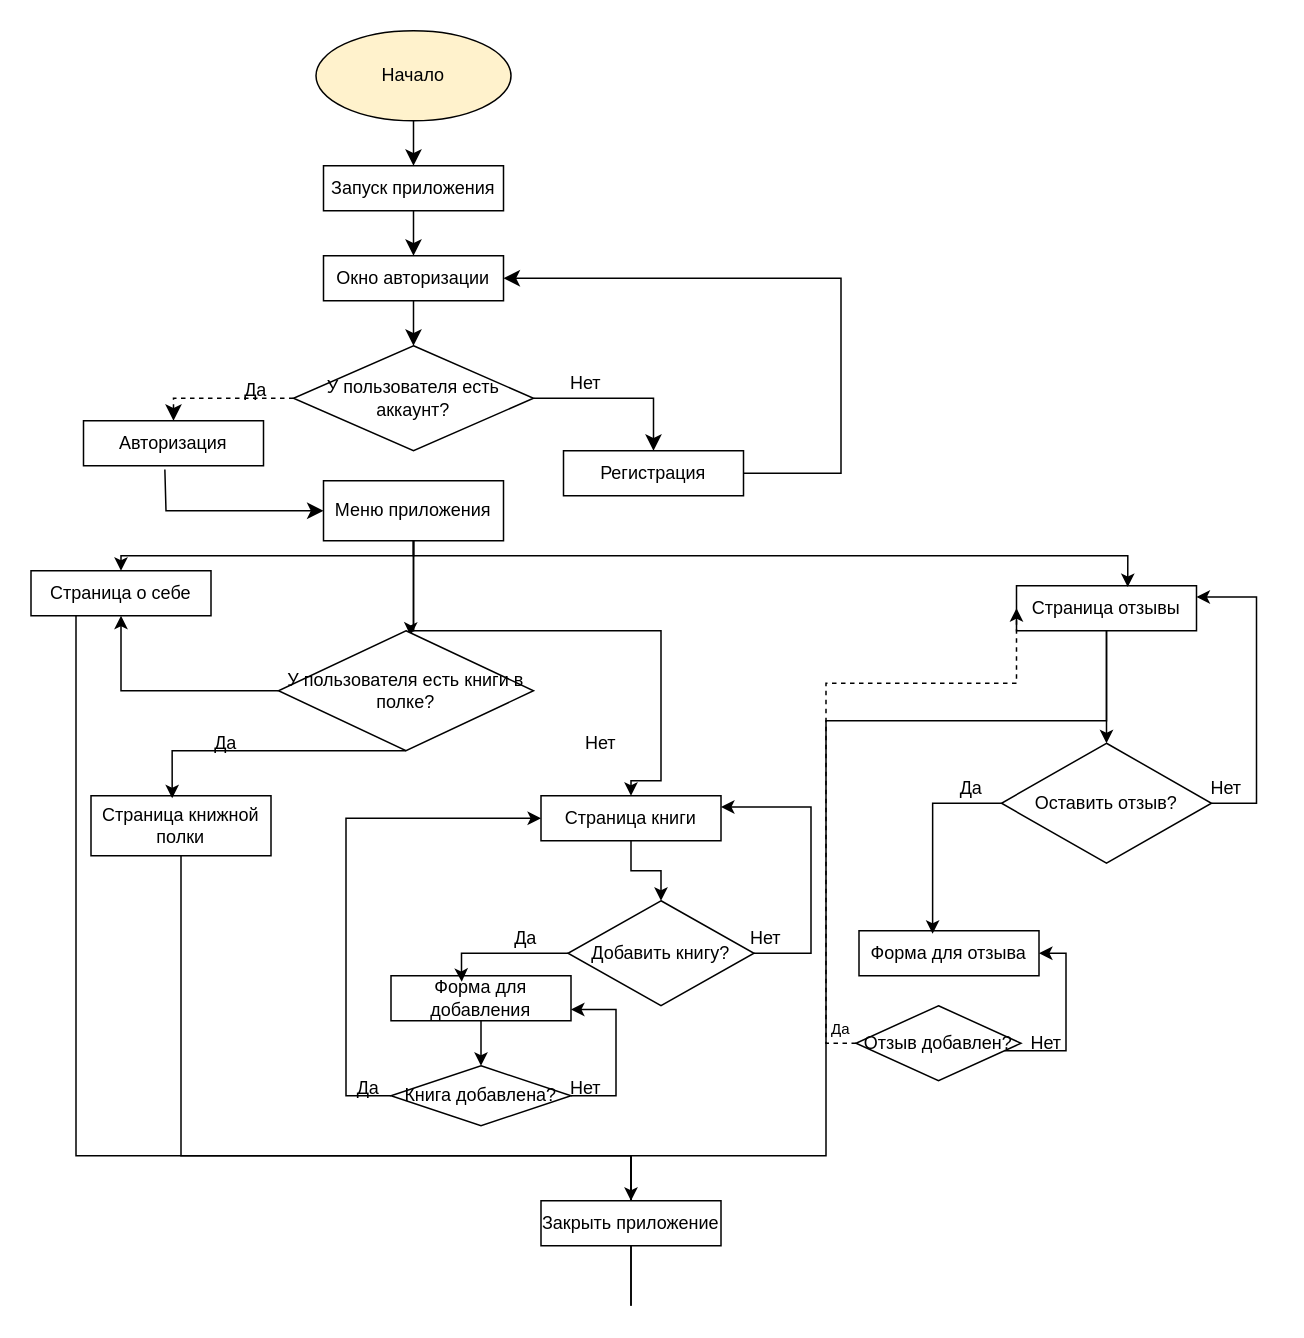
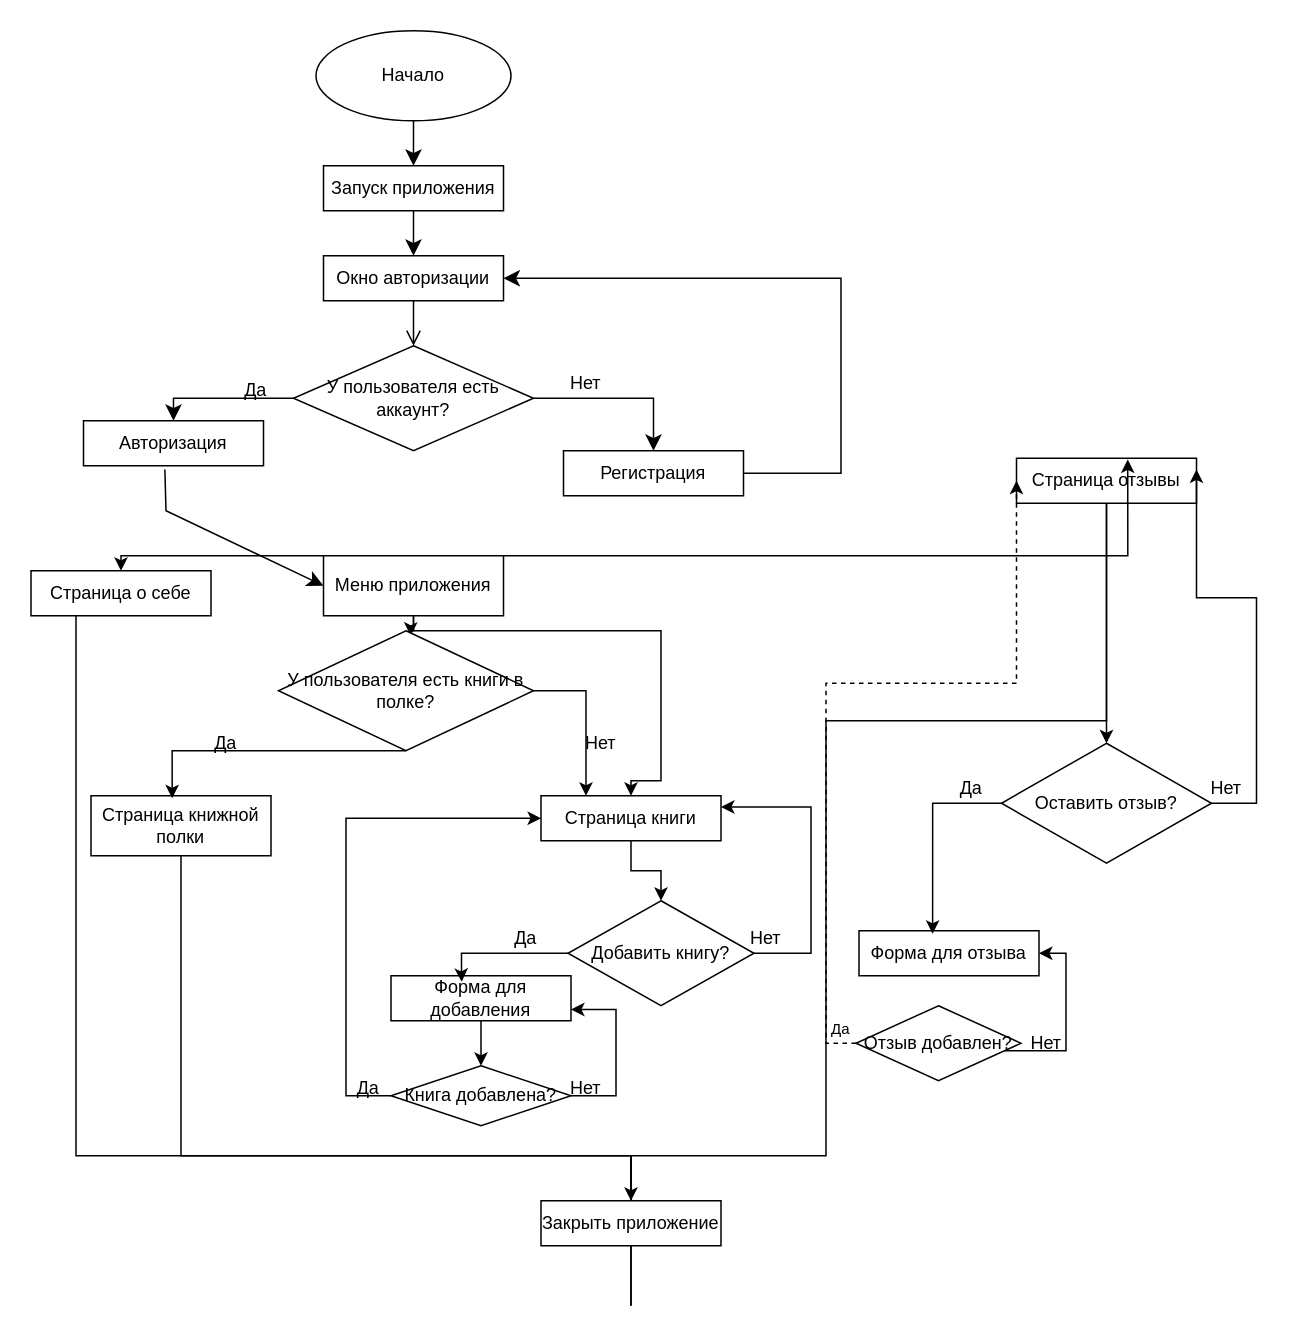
  <mxCell id="0" />
  <mxCell id="1" parent="0" />
  <mxCell id="2" style="edgeStyle=none;curved=1;rounded=0;orthogonalLoop=1;jettySize=auto;html=1;fontSize=12;startSize=8;endSize=8;" parent="1" source="3" target="5" edge="1"><mxGeometry relative="1" as="geometry" /></mxCell>
- <mxCell id="3" value="&lt;font&gt;Начало&lt;/font&gt;" style="ellipse;whiteSpace=wrap;html=1;fillColor=#fff2cc;" parent="1" vertex="1"><mxGeometry x="210" width="130" height="60" as="geometry" y="20" /></mxCell>
+ <mxCell id="3" value="&lt;font&gt;Начало&lt;/font&gt;" style="ellipse;whiteSpace=wrap;html=1;" parent="1" vertex="1"><mxGeometry x="210" width="130" height="60" as="geometry" y="20" /></mxCell>
  <mxCell id="4" style="edgeStyle=none;curved=1;rounded=0;orthogonalLoop=1;jettySize=auto;html=1;entryX=0.5;entryY=0;entryDx=0;entryDy=0;fontSize=12;startSize=8;endSize=8;" parent="1" source="5" target="15" edge="1"><mxGeometry relative="1" as="geometry" /></mxCell>
  <mxCell id="5" value="&lt;font&gt;Запуск приложения&lt;/font&gt;" style="rounded=0;whiteSpace=wrap;html=1;" parent="1" vertex="1"><mxGeometry x="215" y="110" width="120" height="30" as="geometry" /></mxCell>
- <mxCell id="6" style="rounded=0;orthogonalLoop=1;jettySize=auto;html=1;entryX=0.5;entryY=0;entryDx=0;entryDy=0;fontSize=12;startSize=8;endSize=8;dashed=1;" parent="1" source="8" target="10" edge="1"><mxGeometry relative="1" as="geometry"><Array as="points"><mxPoint x="115" y="265" /></Array></mxGeometry></mxCell>
+ <mxCell id="6" style="rounded=0;orthogonalLoop=1;jettySize=auto;html=1;entryX=0.5;entryY=0;entryDx=0;entryDy=0;fontSize=12;startSize=8;endSize=8;" parent="1" source="8" target="10" edge="1"><mxGeometry relative="1" as="geometry"><Array as="points"><mxPoint x="115" y="265" /></Array></mxGeometry></mxCell>
  <mxCell id="7" style="rounded=0;orthogonalLoop=1;jettySize=auto;html=1;entryX=0.5;entryY=0;entryDx=0;entryDy=0;fontSize=12;startSize=8;endSize=8;" parent="1" source="8" target="13" edge="1"><mxGeometry relative="1" as="geometry"><Array as="points"><mxPoint x="435" y="265" /></Array></mxGeometry></mxCell>
  <mxCell id="8" value="&lt;font&gt;У пользователя есть аккаунт?&lt;/font&gt;" style="rhombus;whiteSpace=wrap;html=1;" parent="1" vertex="1"><mxGeometry x="195" y="230" width="160" height="70" as="geometry" /></mxCell>
  <mxCell id="9" style="edgeStyle=none;curved=0;rounded=0;orthogonalLoop=1;jettySize=auto;html=1;entryX=0;entryY=0.5;entryDx=0;entryDy=0;fontSize=12;startSize=8;endSize=8;exitX=0.452;exitY=1.082;exitDx=0;exitDy=0;exitPerimeter=0;" parent="1" source="10" target="19" edge="1"><mxGeometry relative="1" as="geometry"><Array as="points"><mxPoint x="110" y="340" /></Array></mxGeometry></mxCell>
  <mxCell id="10" value="Авторизация" style="rounded=0;whiteSpace=wrap;html=1;" parent="1" vertex="1"><mxGeometry x="55" y="280" width="120" height="30" as="geometry" /></mxCell>
  <mxCell id="11" style="rounded=0;orthogonalLoop=1;jettySize=auto;html=1;entryX=1;entryY=0.25;entryDx=0;entryDy=0;fontSize=12;startSize=8;endSize=8;strokeColor=none;" parent="1" source="13" target="15" edge="1"><mxGeometry relative="1" as="geometry"><Array as="points"><mxPoint x="540" y="310" /><mxPoint x="540" y="178" /></Array></mxGeometry></mxCell>
  <mxCell id="12" style="edgeStyle=none;curved=0;rounded=0;orthogonalLoop=1;jettySize=auto;html=1;entryX=1;entryY=0.5;entryDx=0;entryDy=0;fontSize=12;startSize=8;endSize=8;" parent="1" source="13" target="15" edge="1"><mxGeometry relative="1" as="geometry"><Array as="points"><mxPoint x="560" y="315" /><mxPoint x="560" y="185" /></Array></mxGeometry></mxCell>
  <mxCell id="13" value="Регистрация" style="rounded=0;whiteSpace=wrap;html=1;" parent="1" vertex="1"><mxGeometry x="375" y="300" width="120" height="30" as="geometry" /></mxCell>
- <mxCell id="14" value="" style="edgeStyle=none;curved=1;rounded=0;orthogonalLoop=1;jettySize=auto;html=1;fontSize=12;startSize=8;endSize=8;" parent="1" source="15" target="8" edge="1"><mxGeometry relative="1" as="geometry" /></mxCell>
+ <mxCell id="14" value="" style="edgeStyle=none;curved=1;rounded=0;orthogonalLoop=1;jettySize=auto;html=1;fontSize=12;startSize=8;endSize=8;endArrow=open;" parent="1" source="15" target="8" edge="1"><mxGeometry relative="1" as="geometry" /></mxCell>
  <mxCell id="15" value="Окно авторизации" style="rounded=0;whiteSpace=wrap;html=1;" parent="1" vertex="1"><mxGeometry x="215" y="170" width="120" height="30" as="geometry" /></mxCell>
  <mxCell id="16" style="edgeStyle=orthogonalEdgeStyle;rounded=0;orthogonalLoop=1;jettySize=auto;html=1;entryX=0.5;entryY=0;entryDx=0;entryDy=0;" edge="1" parent="1" source="19" target="21"><mxGeometry relative="1" as="geometry"><Array as="points"><mxPoint x="275" y="370" /><mxPoint x="80" y="370" /></Array></mxGeometry></mxCell>
  <mxCell id="17" style="edgeStyle=orthogonalEdgeStyle;rounded=0;orthogonalLoop=1;jettySize=auto;html=1;entryX=0.5;entryY=0;entryDx=0;entryDy=0;" edge="1" parent="1" source="19" target="26"><mxGeometry relative="1" as="geometry"><Array as="points"><mxPoint x="275" y="420" /><mxPoint x="440" y="420" /><mxPoint x="440" y="520" /></Array></mxGeometry></mxCell>
  <mxCell id="18" style="edgeStyle=orthogonalEdgeStyle;rounded=0;orthogonalLoop=1;jettySize=auto;html=1;entryX=0.518;entryY=0.042;entryDx=0;entryDy=0;entryPerimeter=0;" edge="1" parent="1" source="19" target="28"><mxGeometry relative="1" as="geometry"><Array as="points"><mxPoint x="275" y="420" /><mxPoint x="273" y="420" /></Array></mxGeometry></mxCell>
- <mxCell id="19" value="Меню приложения" style="rounded=0;whiteSpace=wrap;html=1;" parent="1" vertex="1"><mxGeometry x="215" y="320" width="120" height="40" as="geometry" /></mxCell>
+ <mxCell id="19" value="Меню приложения" style="rounded=0;whiteSpace=wrap;html=1;" parent="1" vertex="1"><mxGeometry x="215" y="370" width="120" height="40" as="geometry" /></mxCell>
  <mxCell id="20" style="edgeStyle=orthogonalEdgeStyle;rounded=0;orthogonalLoop=1;jettySize=auto;html=1;entryX=0.5;entryY=0;entryDx=0;entryDy=0;" edge="1" parent="1" source="21" target="49"><mxGeometry relative="1" as="geometry"><Array as="points"><mxPoint x="50" y="770" /><mxPoint x="420" y="770" /><mxPoint x="420" y="870" /></Array></mxGeometry></mxCell>
  <mxCell id="21" value="Страница о себе" style="rounded=0;whiteSpace=wrap;html=1;" vertex="1" parent="1"><mxGeometry y="380" width="120" height="30" as="geometry" x="20" /></mxCell>
  <mxCell id="22" style="edgeStyle=orthogonalEdgeStyle;rounded=0;orthogonalLoop=1;jettySize=auto;html=1;" edge="1" parent="1" source="23" target="37"><mxGeometry relative="1" as="geometry" /></mxCell>
- <mxCell id="23" value="Страница отзывы" style="rounded=0;whiteSpace=wrap;html=1;" vertex="1" parent="1"><mxGeometry x="677" y="390" width="120" height="30" as="geometry" /></mxCell>
+ <mxCell id="23" value="Страница отзывы" style="rounded=0;whiteSpace=wrap;html=1;" vertex="1" parent="1"><mxGeometry x="677" y="305" width="120" height="30" as="geometry" /></mxCell>
  <mxCell id="24" style="edgeStyle=orthogonalEdgeStyle;rounded=0;orthogonalLoop=1;jettySize=auto;html=1;entryX=0.618;entryY=0.028;entryDx=0;entryDy=0;entryPerimeter=0;" edge="1" parent="1" source="19" target="23"><mxGeometry relative="1" as="geometry"><Array as="points"><mxPoint x="275" y="370" /><mxPoint x="751" y="370" /></Array></mxGeometry></mxCell>
  <mxCell id="25" style="edgeStyle=orthogonalEdgeStyle;rounded=0;orthogonalLoop=1;jettySize=auto;html=1;" edge="1" parent="1" source="26" target="43"><mxGeometry relative="1" as="geometry" /></mxCell>
  <mxCell id="26" value="Страница книги" style="rounded=0;whiteSpace=wrap;html=1;" vertex="1" parent="1"><mxGeometry x="360" y="530" width="120" height="30" as="geometry" /></mxCell>
- <mxCell id="27" style="edgeStyle=orthogonalEdgeStyle;rounded=0;orthogonalLoop=1;jettySize=auto;html=1;" edge="1" parent="1" source="28" target="21"><mxGeometry relative="1" as="geometry" /></mxCell>
+ <mxCell id="27" style="edgeStyle=orthogonalEdgeStyle;rounded=0;orthogonalLoop=1;jettySize=auto;html=1;entryX=0.25;entryY=0;entryDx=0;entryDy=0;" edge="1" parent="1" source="28" target="26"><mxGeometry relative="1" as="geometry" /></mxCell>
  <mxCell id="28" value="&lt;font&gt;У пользователя есть книги в полке?&lt;/font&gt;" style="rhombus;whiteSpace=wrap;html=1;" vertex="1" parent="1"><mxGeometry x="185" y="420" width="170" height="80" as="geometry" /></mxCell>
  <mxCell id="29" style="edgeStyle=orthogonalEdgeStyle;rounded=0;orthogonalLoop=1;jettySize=auto;html=1;entryX=0.5;entryY=0;entryDx=0;entryDy=0;" edge="1" parent="1" source="30" target="49"><mxGeometry relative="1" as="geometry"><Array as="points"><mxPoint x="120" y="770" /><mxPoint x="420" y="770" /><mxPoint x="420" y="870" /></Array></mxGeometry></mxCell>
  <mxCell id="30" value="Страница книжной полки" style="rounded=0;whiteSpace=wrap;html=1;" vertex="1" parent="1"><mxGeometry x="60" y="530" width="120" height="40" as="geometry" /></mxCell>
  <mxCell id="31" style="edgeStyle=orthogonalEdgeStyle;rounded=0;orthogonalLoop=1;jettySize=auto;html=1;entryX=0.451;entryY=0.042;entryDx=0;entryDy=0;entryPerimeter=0;" edge="1" parent="1" source="28" target="30"><mxGeometry relative="1" as="geometry"><Array as="points"><mxPoint x="114" y="500" /></Array></mxGeometry></mxCell>
  <mxCell id="32" value="Да" style="text;html=1;align=center;verticalAlign=middle;whiteSpace=wrap;rounded=0;" vertex="1" parent="1"><mxGeometry x="120" y="480" width="60" height="30" as="geometry" /></mxCell>
  <mxCell id="33" value="Да" style="text;html=1;align=center;verticalAlign=middle;whiteSpace=wrap;rounded=0;" vertex="1" parent="1"><mxGeometry x="140" y="250" width="60" height="20" as="geometry" /></mxCell>
  <mxCell id="34" value="Нет" style="text;html=1;align=center;verticalAlign=middle;whiteSpace=wrap;rounded=0;" vertex="1" parent="1"><mxGeometry x="360" y="240" width="60" height="30" as="geometry" /></mxCell>
  <mxCell id="35" value="Нет" style="text;html=1;align=center;verticalAlign=middle;whiteSpace=wrap;rounded=0;" vertex="1" parent="1"><mxGeometry x="370" y="480" width="60" height="30" as="geometry" /></mxCell>
  <mxCell id="36" style="edgeStyle=orthogonalEdgeStyle;rounded=0;orthogonalLoop=1;jettySize=auto;html=1;entryX=1;entryY=0.25;entryDx=0;entryDy=0;" edge="1" parent="1" source="37" target="23"><mxGeometry relative="1" as="geometry"><Array as="points"><mxPoint x="837" y="535" /><mxPoint x="837" y="398" /></Array></mxGeometry></mxCell>
  <mxCell id="37" value="Оставить отзыв?" style="rhombus;whiteSpace=wrap;html=1;" vertex="1" parent="1"><mxGeometry x="667" y="495" width="140" height="80" as="geometry" /></mxCell>
  <mxCell id="38" value="Форма для отзыва" style="rounded=0;whiteSpace=wrap;html=1;" vertex="1" parent="1"><mxGeometry x="572" y="620" width="120" height="30" as="geometry" /></mxCell>
  <mxCell id="39" style="edgeStyle=orthogonalEdgeStyle;rounded=0;orthogonalLoop=1;jettySize=auto;html=1;entryX=0.409;entryY=0.067;entryDx=0;entryDy=0;entryPerimeter=0;" edge="1" parent="1" source="37" target="38"><mxGeometry relative="1" as="geometry"><Array as="points"><mxPoint x="621" y="535" /></Array></mxGeometry></mxCell>
  <mxCell id="40" value="Да" style="text;html=1;align=center;verticalAlign=middle;whiteSpace=wrap;rounded=0;" vertex="1" parent="1"><mxGeometry x="617" y="510" width="60" height="30" as="geometry" /></mxCell>
  <mxCell id="41" value="Нет" style="text;html=1;align=center;verticalAlign=middle;whiteSpace=wrap;rounded=0;" vertex="1" parent="1"><mxGeometry x="787" y="510" width="60" height="30" as="geometry" /></mxCell>
  <mxCell id="42" style="edgeStyle=orthogonalEdgeStyle;rounded=0;orthogonalLoop=1;jettySize=auto;html=1;entryX=1;entryY=0.25;entryDx=0;entryDy=0;" edge="1" parent="1" source="43" target="26"><mxGeometry relative="1" as="geometry"><Array as="points"><mxPoint x="540" y="635" /><mxPoint x="540" y="538" /></Array></mxGeometry></mxCell>
  <mxCell id="43" value="Добавить книгу?" style="rhombus;whiteSpace=wrap;html=1;" vertex="1" parent="1"><mxGeometry x="378" y="600" width="124" height="70" as="geometry" /></mxCell>
  <mxCell id="44" value="" style="edgeStyle=orthogonalEdgeStyle;rounded=0;orthogonalLoop=1;jettySize=auto;html=1;" edge="1" parent="1" source="45" target="52"><mxGeometry relative="1" as="geometry" /></mxCell>
  <mxCell id="45" value="Форма для добавления" style="rounded=0;whiteSpace=wrap;html=1;" vertex="1" parent="1"><mxGeometry x="260" y="650" width="120" height="30" as="geometry" /></mxCell>
  <mxCell id="46" style="edgeStyle=orthogonalEdgeStyle;rounded=0;orthogonalLoop=1;jettySize=auto;html=1;entryX=0.393;entryY=0.136;entryDx=0;entryDy=0;entryPerimeter=0;" edge="1" parent="1" source="43" target="45"><mxGeometry relative="1" as="geometry"><Array as="points"><mxPoint x="307" y="635" /><mxPoint x="307" y="650" /></Array></mxGeometry></mxCell>
  <mxCell id="47" value="Да" style="text;html=1;align=center;verticalAlign=middle;whiteSpace=wrap;rounded=0;" vertex="1" parent="1"><mxGeometry x="320" y="610" width="60" height="30" as="geometry" /></mxCell>
  <mxCell id="48" value="Нет" style="text;html=1;align=center;verticalAlign=middle;whiteSpace=wrap;rounded=0;" vertex="1" parent="1"><mxGeometry x="480" y="610" width="60" height="30" as="geometry" /></mxCell>
  <mxCell id="49" value="Закрыть приложение" style="rounded=0;whiteSpace=wrap;html=1;" vertex="1" parent="1"><mxGeometry x="360" y="800" width="120" height="30" as="geometry" /></mxCell>
  <mxCell id="50" style="edgeStyle=orthogonalEdgeStyle;rounded=0;orthogonalLoop=1;jettySize=auto;html=1;entryX=0;entryY=0.5;entryDx=0;entryDy=0;" edge="1" parent="1" source="52" target="26"><mxGeometry relative="1" as="geometry"><Array as="points"><mxPoint x="230" y="730" /><mxPoint x="230" y="545" /></Array></mxGeometry></mxCell>
  <mxCell id="51" style="edgeStyle=orthogonalEdgeStyle;rounded=0;orthogonalLoop=1;jettySize=auto;html=1;entryX=1;entryY=0.75;entryDx=0;entryDy=0;" edge="1" parent="1" source="52" target="45"><mxGeometry relative="1" as="geometry"><Array as="points"><mxPoint x="410" y="730" /><mxPoint x="410" y="672" /></Array></mxGeometry></mxCell>
  <mxCell id="52" value="Книга добавлена?" style="rhombus;whiteSpace=wrap;html=1;" vertex="1" parent="1"><mxGeometry x="260" y="710" width="120" height="40" as="geometry" /></mxCell>
  <mxCell id="53" value="Да" style="text;html=1;align=center;verticalAlign=middle;whiteSpace=wrap;rounded=0;" vertex="1" parent="1"><mxGeometry x="215" y="710" width="60" height="30" as="geometry" /></mxCell>
  <mxCell id="54" value="Нет" style="text;html=1;align=center;verticalAlign=middle;whiteSpace=wrap;rounded=0;" vertex="1" parent="1"><mxGeometry x="360" y="710" width="60" height="30" as="geometry" /></mxCell>
  <mxCell id="55" style="edgeStyle=orthogonalEdgeStyle;rounded=0;orthogonalLoop=1;jettySize=auto;html=1;entryX=0;entryY=0.5;entryDx=0;entryDy=0;dashed=1;" edge="1" parent="1" source="57" target="23"><mxGeometry relative="1" as="geometry"><Array as="points"><mxPoint x="550" y="695" /><mxPoint x="550" y="455" /></Array></mxGeometry></mxCell>
  <mxCell id="56" style="edgeStyle=orthogonalEdgeStyle;rounded=0;orthogonalLoop=1;jettySize=auto;html=1;entryX=1;entryY=0.5;entryDx=0;entryDy=0;" edge="1" parent="1" source="57" target="38"><mxGeometry relative="1" as="geometry"><Array as="points"><mxPoint x="710" y="700" /><mxPoint x="710" y="635" /></Array></mxGeometry></mxCell>
  <mxCell id="57" value="Отзыв добавлен?" style="rhombus;whiteSpace=wrap;html=1;" vertex="1" parent="1"><mxGeometry x="570" y="670" width="110" height="50" as="geometry" /></mxCell>
  <mxCell id="58" value="&lt;font style=&quot;font-size: 10px;&quot;&gt;Да&lt;/font&gt;" style="text;html=1;align=center;verticalAlign=middle;whiteSpace=wrap;rounded=0;" vertex="1" parent="1"><mxGeometry x="530" y="670" width="60" height="30" as="geometry" /></mxCell>
  <mxCell id="59" value="Нет" style="text;html=1;align=center;verticalAlign=middle;whiteSpace=wrap;rounded=0;" vertex="1" parent="1"><mxGeometry x="667" y="680" width="60" height="30" as="geometry" /></mxCell>
  <mxCell id="60" style="edgeStyle=orthogonalEdgeStyle;rounded=0;orthogonalLoop=1;jettySize=auto;html=1;" edge="1" parent="1" source="23"><mxGeometry relative="1" as="geometry"><mxPoint x="420" y="800" as="targetPoint" /><Array as="points"><mxPoint x="737" y="480" /><mxPoint x="550" y="480" /><mxPoint x="550" y="770" /><mxPoint x="420" y="770" /></Array></mxGeometry></mxCell>
